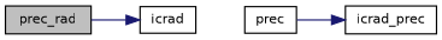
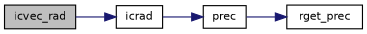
  digraph {
    fontname="DejaVu Sans"
    rankdir=LR
    node [color=black fillcolor=white fontname="DejaVu Sans" fontsize=10 shape=record style=filled]
    edge [color=midnightblue fontname="DejaVu Sans" fontsize=10 labelfontname=Helvetica labelfontsize=10 style=solid]
-   n1 [fillcolor=grey75 fontcolor=black height=0.2 label=prec_rad width=0.4]
+   n1 [fillcolor=grey75 fontcolor=black height=0.2 label=icvec_rad width=0.4]
    n2 [height=0.2 label=icrad width=0.4]
    n3 [height=0.2 label=prec width=0.4]
-   n4 [height=0.2 label=icrad_prec width=0.4]
+   n4 [height=0.2 label=rget_prec width=0.4]
    n1 -> n2
+   n2 -> n3
    n3 -> n4
  }
